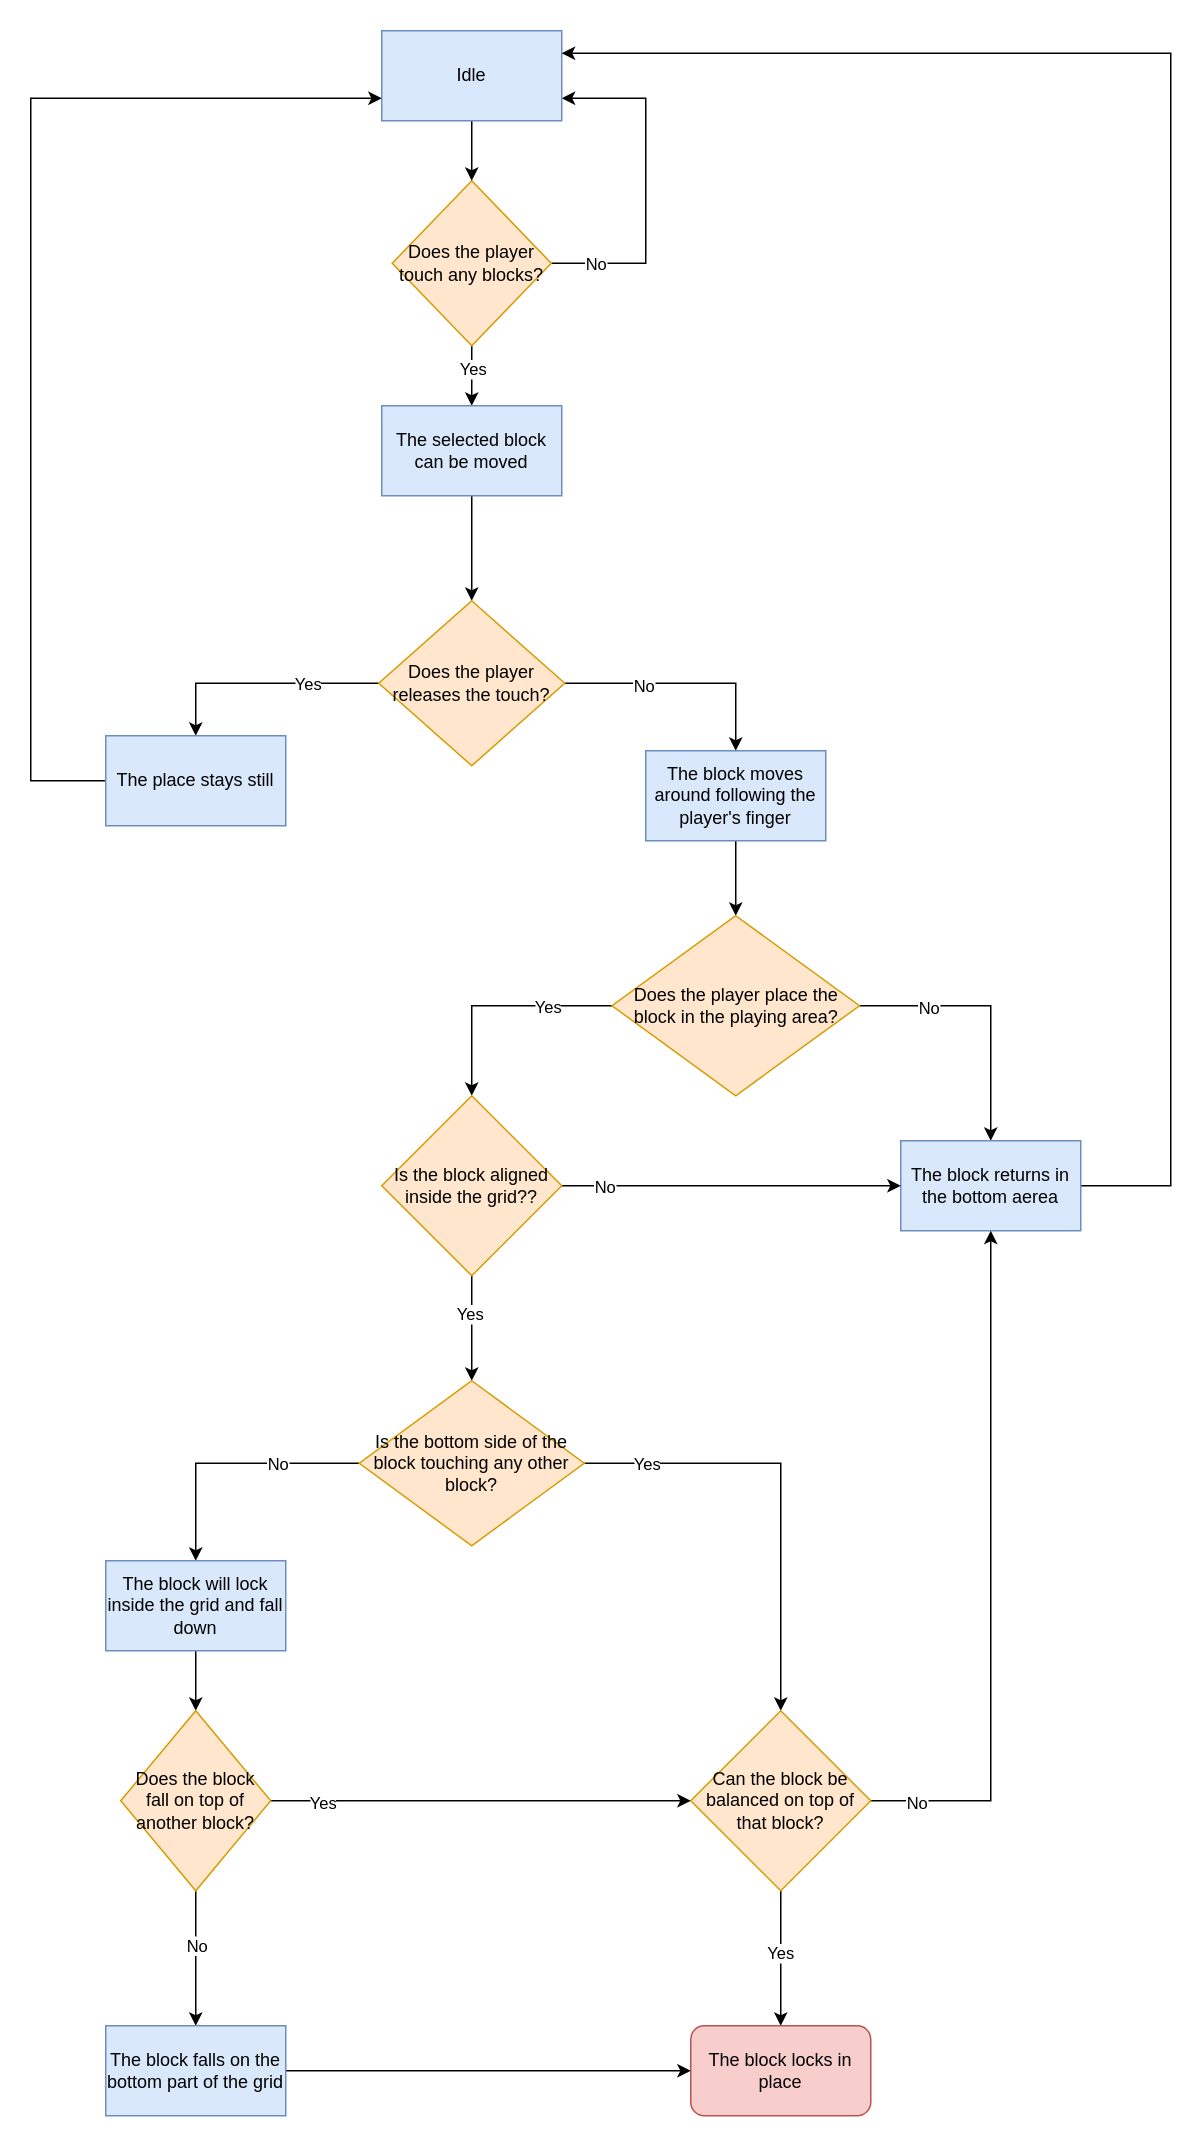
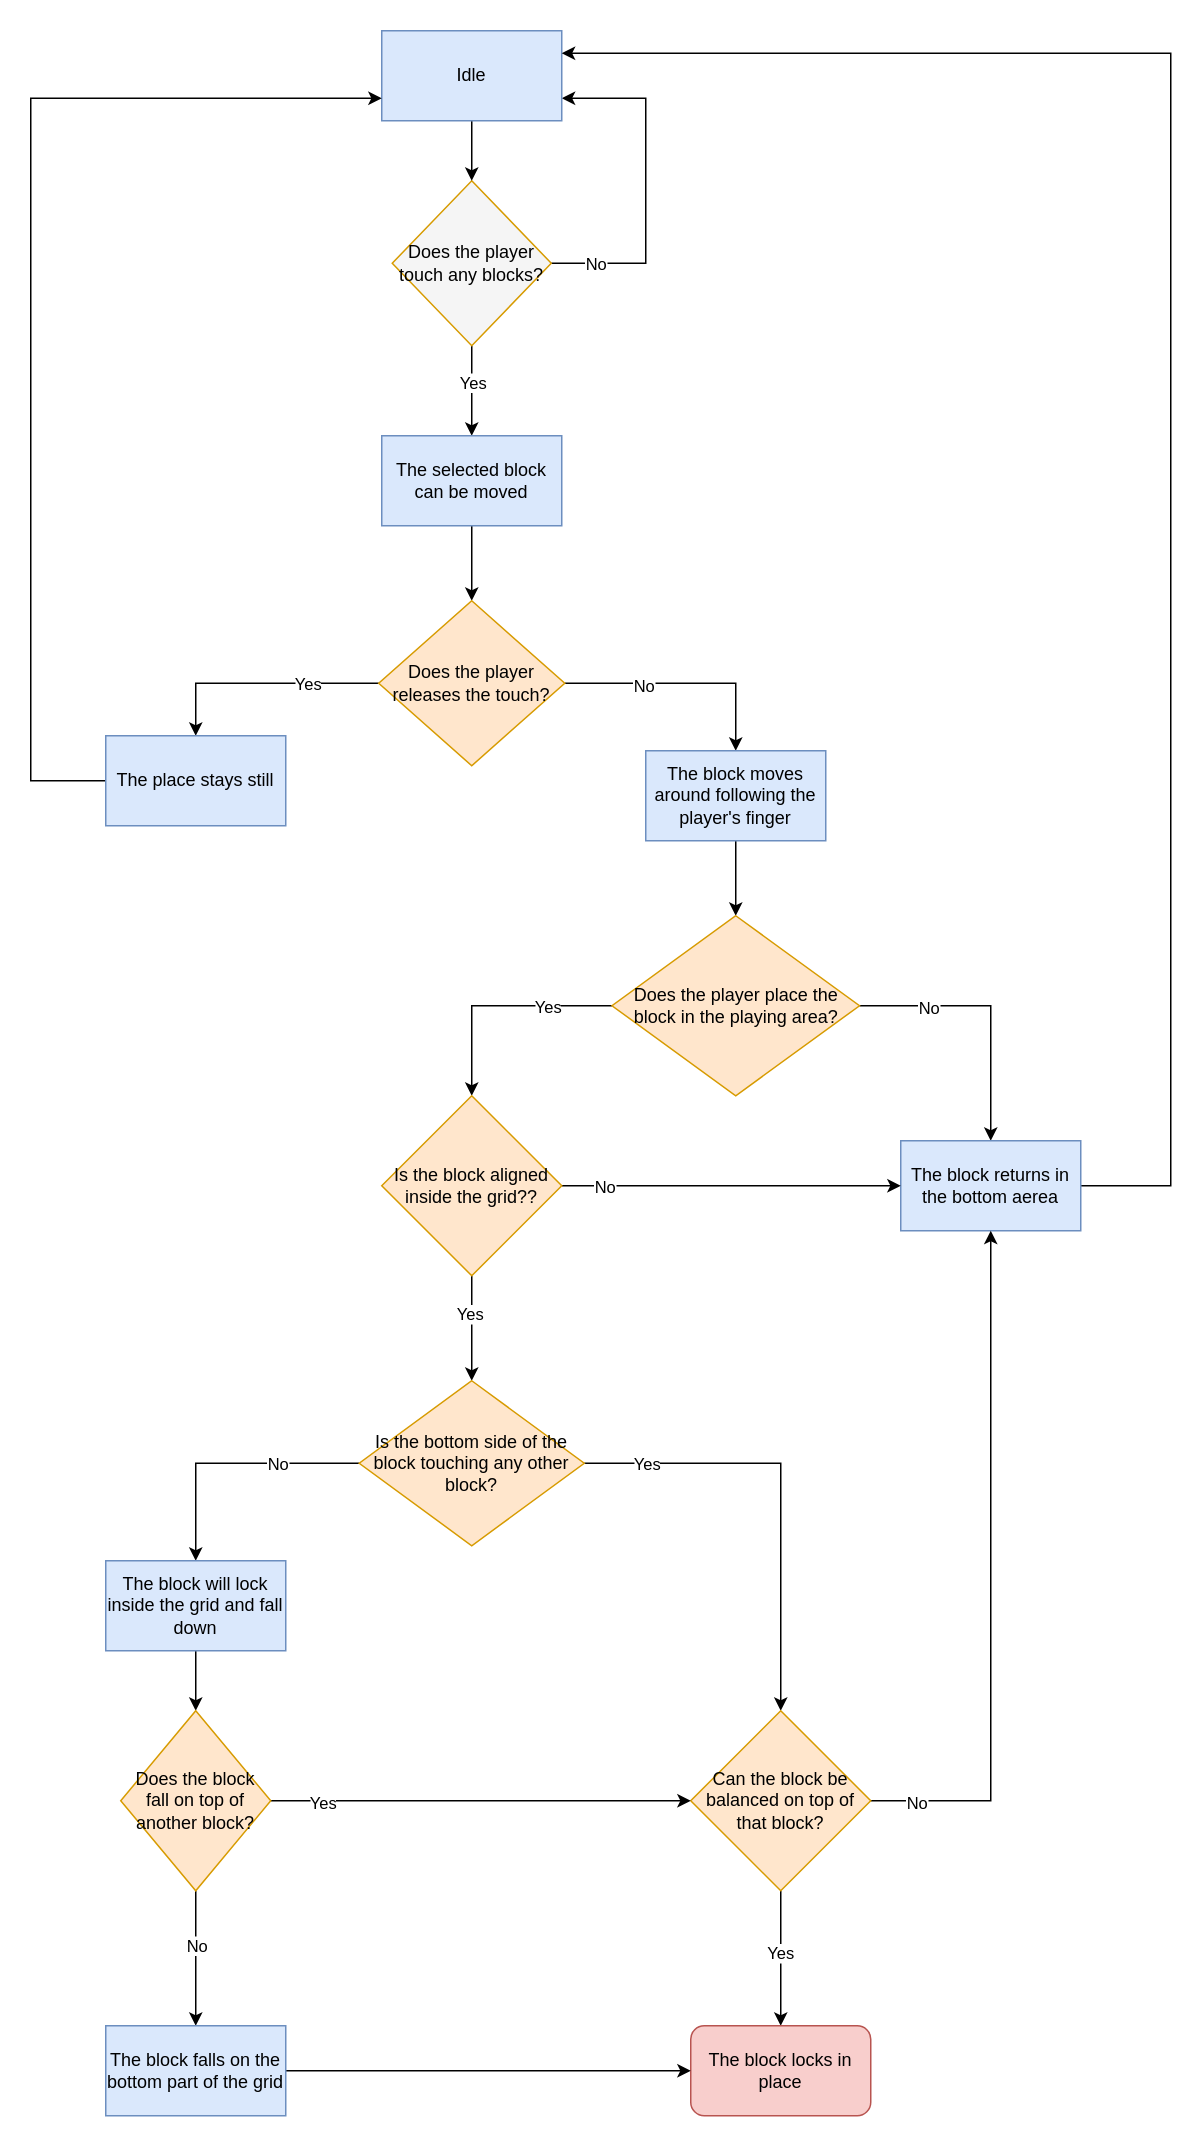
  <mxCell id="0" />
  <mxCell id="1" parent="0" />
  <mxCell id="2" style="edgeStyle=orthogonalEdgeStyle;rounded=0;orthogonalLoop=1;jettySize=auto;html=1;exitX=1;exitY=0.5;exitDx=0;exitDy=0;entryX=1;entryY=0.75;entryDx=0;entryDy=0;" edge="1" parent="1" source="6" target="15"><mxGeometry relative="1" as="geometry"><Array as="points"><mxPoint x="430" y="175" /><mxPoint x="430" y="65" /></Array></mxGeometry></mxCell>
  <mxCell id="3" value="No" style="edgeLabel;html=1;align=center;verticalAlign=middle;resizable=0;points=[];" connectable="0" vertex="1" parent="2"><mxGeometry x="-0.743" y="-4" relative="1" as="geometry"><mxPoint y="-4" as="offset" /></mxGeometry></mxCell>
  <mxCell id="4" style="edgeStyle=orthogonalEdgeStyle;rounded=0;orthogonalLoop=1;jettySize=auto;html=1;exitX=0.5;exitY=1;exitDx=0;exitDy=0;entryX=0.5;entryY=0;entryDx=0;entryDy=0;" edge="1" parent="1" source="6" target="8"><mxGeometry relative="1" as="geometry" /></mxCell>
  <mxCell id="5" value="Yes" style="edgeLabel;html=1;align=center;verticalAlign=middle;resizable=0;points=[];" connectable="0" vertex="1" parent="4"><mxGeometry x="-0.067" relative="1" as="geometry"><mxPoint y="-4" as="offset" /></mxGeometry></mxCell>
- <mxCell id="6" value="Does the player touch any blocks?" style="rhombus;whiteSpace=wrap;html=1;fillColor=#ffe6cc;strokeColor=#d79b00;" vertex="1" parent="1"><mxGeometry x="261" y="120" width="106" height="110" as="geometry" /></mxCell>
+ <mxCell id="6" value="Does the player touch any blocks?" style="rhombus;whiteSpace=wrap;html=1;fillColor=#f5f5f5;strokeColor=#d79b00;" vertex="1" parent="1"><mxGeometry x="261" y="120" width="106" height="110" as="geometry" /></mxCell>
  <mxCell id="7" style="edgeStyle=orthogonalEdgeStyle;rounded=0;orthogonalLoop=1;jettySize=auto;html=1;exitX=0.5;exitY=1;exitDx=0;exitDy=0;entryX=0.5;entryY=0;entryDx=0;entryDy=0;" edge="1" parent="1" source="8" target="13"><mxGeometry relative="1" as="geometry" /></mxCell>
- <mxCell id="8" value="The selected block can be moved" style="rounded=0;whiteSpace=wrap;html=1;fillColor=#dae8fc;strokeColor=#6c8ebf;" vertex="1" parent="1"><mxGeometry x="254" y="270" width="120" height="60" as="geometry" /></mxCell>
+ <mxCell id="8" value="The selected block can be moved" style="rounded=0;whiteSpace=wrap;html=1;fillColor=#dae8fc;strokeColor=#6c8ebf;" vertex="1" parent="1"><mxGeometry x="254" y="290" width="120" height="60" as="geometry" /></mxCell>
  <mxCell id="9" style="edgeStyle=orthogonalEdgeStyle;rounded=0;orthogonalLoop=1;jettySize=auto;html=1;exitX=0;exitY=0.5;exitDx=0;exitDy=0;entryX=0.5;entryY=0;entryDx=0;entryDy=0;" edge="1" parent="1" source="13" target="17"><mxGeometry relative="1" as="geometry" /></mxCell>
  <mxCell id="10" value="Yes" style="edgeLabel;html=1;align=center;verticalAlign=middle;resizable=0;points=[];" connectable="0" vertex="1" parent="9"><mxGeometry x="-0.134" relative="1" as="geometry"><mxPoint x="20" as="offset" /></mxGeometry></mxCell>
  <mxCell id="11" style="edgeStyle=orthogonalEdgeStyle;rounded=0;orthogonalLoop=1;jettySize=auto;html=1;exitX=1;exitY=0.5;exitDx=0;exitDy=0;entryX=0.5;entryY=0;entryDx=0;entryDy=0;" edge="1" parent="1" source="13" target="19"><mxGeometry relative="1" as="geometry" /></mxCell>
  <mxCell id="12" value="No" style="edgeLabel;html=1;align=center;verticalAlign=middle;resizable=0;points=[];" connectable="0" vertex="1" parent="11"><mxGeometry x="-0.344" y="-1" relative="1" as="geometry"><mxPoint as="offset" /></mxGeometry></mxCell>
  <mxCell id="13" value="Does the player releases the touch?" style="rhombus;whiteSpace=wrap;html=1;fillColor=#ffe6cc;strokeColor=#d79b00;" vertex="1" parent="1"><mxGeometry x="252" y="400" width="124" height="110" as="geometry" /></mxCell>
  <mxCell id="14" style="edgeStyle=orthogonalEdgeStyle;rounded=0;orthogonalLoop=1;jettySize=auto;html=1;exitX=0.5;exitY=1;exitDx=0;exitDy=0;entryX=0.5;entryY=0;entryDx=0;entryDy=0;" edge="1" parent="1" source="15" target="6"><mxGeometry relative="1" as="geometry" /></mxCell>
  <mxCell id="15" value="Idle" style="rounded=0;whiteSpace=wrap;html=1;fillColor=#dae8fc;strokeColor=#6c8ebf;" vertex="1" parent="1"><mxGeometry x="254" y="20" width="120" height="60" as="geometry" /></mxCell>
  <mxCell id="16" style="edgeStyle=orthogonalEdgeStyle;rounded=0;orthogonalLoop=1;jettySize=auto;html=1;exitX=0;exitY=0.5;exitDx=0;exitDy=0;entryX=0;entryY=0.75;entryDx=0;entryDy=0;" edge="1" parent="1" source="17" target="15"><mxGeometry relative="1" as="geometry"><Array as="points"><mxPoint x="20" y="520" /><mxPoint x="20" y="65" /></Array></mxGeometry></mxCell>
  <mxCell id="17" value="The place stays still" style="rounded=0;whiteSpace=wrap;html=1;fillColor=#dae8fc;strokeColor=#6c8ebf;" vertex="1" parent="1"><mxGeometry x="70" y="490" width="120" height="60" as="geometry" /></mxCell>
  <mxCell id="18" style="edgeStyle=orthogonalEdgeStyle;rounded=0;orthogonalLoop=1;jettySize=auto;html=1;exitX=0.5;exitY=1;exitDx=0;exitDy=0;entryX=0.5;entryY=0;entryDx=0;entryDy=0;" edge="1" parent="1" source="19" target="24"><mxGeometry relative="1" as="geometry" /></mxCell>
  <mxCell id="19" value="The block moves around following the player's finger" style="rounded=0;whiteSpace=wrap;html=1;fillColor=#dae8fc;strokeColor=#6c8ebf;" vertex="1" parent="1"><mxGeometry x="430" y="500" width="120" height="60" as="geometry" /></mxCell>
  <mxCell id="20" style="edgeStyle=orthogonalEdgeStyle;rounded=0;orthogonalLoop=1;jettySize=auto;html=1;exitX=1;exitY=0.5;exitDx=0;exitDy=0;entryX=0.5;entryY=0;entryDx=0;entryDy=0;" edge="1" parent="1" source="24" target="26"><mxGeometry relative="1" as="geometry" /></mxCell>
  <mxCell id="21" value="No" style="edgeLabel;html=1;align=center;verticalAlign=middle;resizable=0;points=[];" connectable="0" vertex="1" parent="20"><mxGeometry x="-0.487" y="-4" relative="1" as="geometry"><mxPoint y="-3" as="offset" /></mxGeometry></mxCell>
  <mxCell id="22" style="edgeStyle=orthogonalEdgeStyle;rounded=0;orthogonalLoop=1;jettySize=auto;html=1;exitX=0;exitY=0.5;exitDx=0;exitDy=0;entryX=0.5;entryY=0;entryDx=0;entryDy=0;" edge="1" parent="1" source="24" target="31"><mxGeometry relative="1" as="geometry" /></mxCell>
  <mxCell id="23" value="Yes" style="edgeLabel;html=1;align=center;verticalAlign=middle;resizable=0;points=[];" connectable="0" vertex="1" parent="22"><mxGeometry x="-0.446" y="4" relative="1" as="geometry"><mxPoint y="-4" as="offset" /></mxGeometry></mxCell>
  <mxCell id="24" value="Does the player place the block in the playing area?" style="rhombus;whiteSpace=wrap;html=1;fillColor=#ffe6cc;strokeColor=#d79b00;" vertex="1" parent="1"><mxGeometry x="407.5" y="610" width="165" height="120" as="geometry" /></mxCell>
  <mxCell id="25" style="edgeStyle=orthogonalEdgeStyle;rounded=0;orthogonalLoop=1;jettySize=auto;html=1;exitX=1;exitY=0.5;exitDx=0;exitDy=0;entryX=1;entryY=0.25;entryDx=0;entryDy=0;" edge="1" parent="1" source="26" target="15"><mxGeometry relative="1" as="geometry"><Array as="points"><mxPoint x="780" y="790" /><mxPoint x="780" y="35" /></Array></mxGeometry></mxCell>
  <mxCell id="26" value="The block returns in the bottom aerea" style="rounded=0;whiteSpace=wrap;html=1;fillColor=#dae8fc;strokeColor=#6c8ebf;" vertex="1" parent="1"><mxGeometry x="600" y="760" width="120" height="60" as="geometry" /></mxCell>
  <mxCell id="27" style="edgeStyle=orthogonalEdgeStyle;rounded=0;orthogonalLoop=1;jettySize=auto;html=1;exitX=0.5;exitY=1;exitDx=0;exitDy=0;entryX=0.5;entryY=0;entryDx=0;entryDy=0;" edge="1" parent="1" source="31" target="36"><mxGeometry relative="1" as="geometry" /></mxCell>
  <mxCell id="28" value="Yes" style="edgeLabel;html=1;align=center;verticalAlign=middle;resizable=0;points=[];" connectable="0" vertex="1" parent="27"><mxGeometry y="2" relative="1" as="geometry"><mxPoint x="-4" y="-10" as="offset" /></mxGeometry></mxCell>
  <mxCell id="29" style="edgeStyle=orthogonalEdgeStyle;rounded=0;orthogonalLoop=1;jettySize=auto;html=1;exitX=1;exitY=0.5;exitDx=0;exitDy=0;entryX=0;entryY=0.5;entryDx=0;entryDy=0;" edge="1" parent="1" source="31" target="26"><mxGeometry relative="1" as="geometry" /></mxCell>
  <mxCell id="30" value="No" style="edgeLabel;html=1;align=center;verticalAlign=middle;resizable=0;points=[];" connectable="0" vertex="1" parent="29"><mxGeometry x="-0.754" relative="1" as="geometry"><mxPoint as="offset" /></mxGeometry></mxCell>
  <mxCell id="31" value="Is the block aligned inside the grid??" style="rhombus;whiteSpace=wrap;html=1;fillColor=#ffe6cc;strokeColor=#d79b00;" vertex="1" parent="1"><mxGeometry x="254" y="730" width="120" height="120" as="geometry" /></mxCell>
  <mxCell id="32" style="edgeStyle=orthogonalEdgeStyle;rounded=0;orthogonalLoop=1;jettySize=auto;html=1;exitX=1;exitY=0.5;exitDx=0;exitDy=0;entryX=0.5;entryY=0;entryDx=0;entryDy=0;" edge="1" parent="1" source="36" target="41"><mxGeometry relative="1" as="geometry" /></mxCell>
  <mxCell id="33" value="Yes" style="edgeLabel;html=1;align=center;verticalAlign=middle;resizable=0;points=[];" connectable="0" vertex="1" parent="32"><mxGeometry x="-0.45" relative="1" as="geometry"><mxPoint x="-40" as="offset" /></mxGeometry></mxCell>
  <mxCell id="34" style="edgeStyle=orthogonalEdgeStyle;rounded=0;orthogonalLoop=1;jettySize=auto;html=1;exitX=0;exitY=0.5;exitDx=0;exitDy=0;entryX=0.5;entryY=0;entryDx=0;entryDy=0;" edge="1" parent="1" source="36" target="44"><mxGeometry relative="1" as="geometry" /></mxCell>
  <mxCell id="35" value="No" style="edgeLabel;html=1;align=center;verticalAlign=middle;resizable=0;points=[];" connectable="0" vertex="1" parent="34"><mxGeometry x="-0.364" y="3" relative="1" as="geometry"><mxPoint y="-3" as="offset" /></mxGeometry></mxCell>
  <mxCell id="36" value="Is the bottom side of the block touching any other block?" style="rhombus;whiteSpace=wrap;html=1;fillColor=#ffe6cc;strokeColor=#d79b00;" vertex="1" parent="1"><mxGeometry x="239" y="920" width="150" height="110" as="geometry" /></mxCell>
  <mxCell id="37" style="edgeStyle=orthogonalEdgeStyle;rounded=0;orthogonalLoop=1;jettySize=auto;html=1;exitX=0.5;exitY=1;exitDx=0;exitDy=0;entryX=0.5;entryY=0;entryDx=0;entryDy=0;" edge="1" parent="1" source="41" target="42"><mxGeometry relative="1" as="geometry" /></mxCell>
  <mxCell id="38" value="Yes" style="edgeLabel;html=1;align=center;verticalAlign=middle;resizable=0;points=[];" connectable="0" vertex="1" parent="37"><mxGeometry x="-0.086" y="-1" relative="1" as="geometry"><mxPoint as="offset" /></mxGeometry></mxCell>
  <mxCell id="39" style="edgeStyle=orthogonalEdgeStyle;rounded=0;orthogonalLoop=1;jettySize=auto;html=1;exitX=1;exitY=0.5;exitDx=0;exitDy=0;entryX=0.5;entryY=1;entryDx=0;entryDy=0;" edge="1" parent="1" source="41" target="26"><mxGeometry relative="1" as="geometry" /></mxCell>
  <mxCell id="40" value="No" style="edgeLabel;html=1;align=center;verticalAlign=middle;resizable=0;points=[];" connectable="0" vertex="1" parent="39"><mxGeometry x="-0.869" y="-1" relative="1" as="geometry"><mxPoint as="offset" /></mxGeometry></mxCell>
  <mxCell id="41" value="Can the block be balanced on top of that block?" style="rhombus;whiteSpace=wrap;html=1;fillColor=#ffe6cc;strokeColor=#d79b00;" vertex="1" parent="1"><mxGeometry x="460" y="1140" width="120" height="120" as="geometry" /></mxCell>
  <mxCell id="42" value="The block locks in place" style="rounded=1;whiteSpace=wrap;html=1;fillColor=#f8cecc;strokeColor=#b85450;" vertex="1" parent="1"><mxGeometry x="460" y="1350" width="120" height="60" as="geometry" /></mxCell>
  <mxCell id="43" style="edgeStyle=orthogonalEdgeStyle;rounded=0;orthogonalLoop=1;jettySize=auto;html=1;exitX=0.5;exitY=1;exitDx=0;exitDy=0;entryX=0.5;entryY=0;entryDx=0;entryDy=0;" edge="1" parent="1" source="44" target="49"><mxGeometry relative="1" as="geometry" /></mxCell>
  <mxCell id="44" value="The block will lock inside the grid and fall down" style="rounded=0;whiteSpace=wrap;html=1;fillColor=#dae8fc;strokeColor=#6c8ebf;" vertex="1" parent="1"><mxGeometry x="70" y="1040" width="120" height="60" as="geometry" /></mxCell>
  <mxCell id="45" style="edgeStyle=orthogonalEdgeStyle;rounded=0;orthogonalLoop=1;jettySize=auto;html=1;exitX=1;exitY=0.5;exitDx=0;exitDy=0;entryX=0;entryY=0.5;entryDx=0;entryDy=0;" edge="1" parent="1" source="49" target="41"><mxGeometry relative="1" as="geometry" /></mxCell>
  <mxCell id="46" value="Yes" style="edgeLabel;html=1;align=center;verticalAlign=middle;resizable=0;points=[];" connectable="0" vertex="1" parent="45"><mxGeometry x="-0.758" y="-5" relative="1" as="geometry"><mxPoint y="-4" as="offset" /></mxGeometry></mxCell>
  <mxCell id="47" style="edgeStyle=orthogonalEdgeStyle;rounded=0;orthogonalLoop=1;jettySize=auto;html=1;exitX=0.5;exitY=1;exitDx=0;exitDy=0;" edge="1" parent="1" source="49" target="51"><mxGeometry relative="1" as="geometry" /></mxCell>
  <mxCell id="48" value="No" style="edgeLabel;html=1;align=center;verticalAlign=middle;resizable=0;points=[];" connectable="0" vertex="1" parent="47"><mxGeometry x="-0.2" y="3" relative="1" as="geometry"><mxPoint x="-3" as="offset" /></mxGeometry></mxCell>
  <mxCell id="49" value="Does the block fall on top of another block?" style="rhombus;whiteSpace=wrap;html=1;fillColor=#ffe6cc;strokeColor=#d79b00;" vertex="1" parent="1"><mxGeometry x="80" y="1140" width="100" height="120" as="geometry" /></mxCell>
  <mxCell id="50" style="edgeStyle=orthogonalEdgeStyle;rounded=0;orthogonalLoop=1;jettySize=auto;html=1;exitX=1;exitY=0.5;exitDx=0;exitDy=0;entryX=0;entryY=0.5;entryDx=0;entryDy=0;" edge="1" parent="1" source="51" target="42"><mxGeometry relative="1" as="geometry" /></mxCell>
  <mxCell id="51" value="The block falls on the bottom part of the grid" style="rounded=0;whiteSpace=wrap;html=1;fillColor=#dae8fc;strokeColor=#6c8ebf;" vertex="1" parent="1"><mxGeometry x="70" y="1350" width="120" height="60" as="geometry" /></mxCell>
